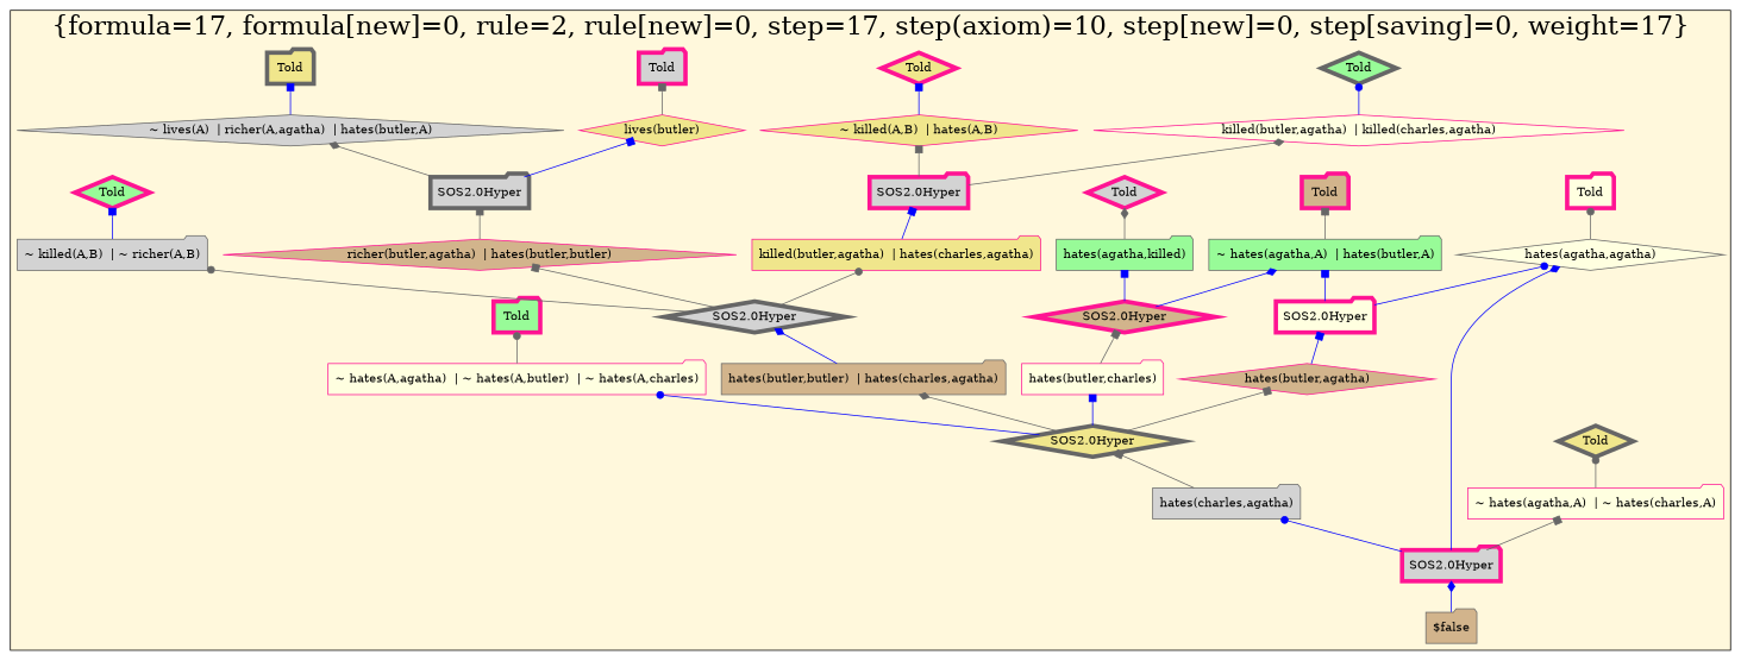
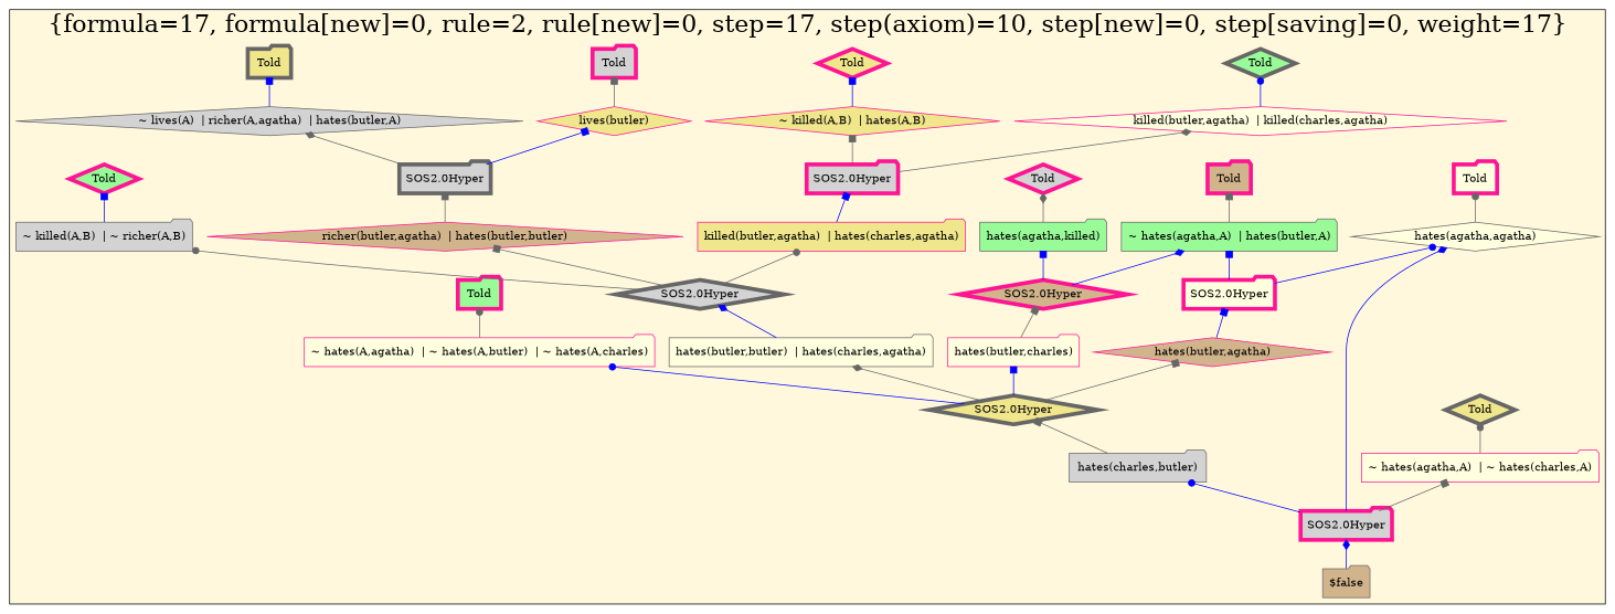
  digraph {
    rankdir=BT
    node [color=deeppink fillcolor=lightgrey shape=folder style=filled]
    edge [arrowhead=box color=gray40]
    n1 [fillcolor=lightyellow label="~ hates(A,agatha)  | ~ hates(A,butler)  | ~ hates(A,charles)"]
-   n2 [color=gray40 fillcolor=tan label="hates(butler,butler)  | hates(charles,agatha)"]
+   n2 [color=gray40 fillcolor=lightyellow label="hates(butler,butler)  | hates(charles,agatha)"]
    n3 [color=gray40 label="~ killed(A,B)  | ~ richer(A,B)"]
    n4 [fillcolor=lightyellow label="hates(butler,charles)"]
-   n5 [color=gray40 label="hates(charles,agatha)"]
+   n5 [color=gray40 label="hates(charles,butler)"]
    n6 [fillcolor=tan label="hates(butler,agatha)" shape=diamond]
    n7 [fillcolor=khaki label="~ killed(A,B)  | hates(A,B)" shape=diamond]
    n8 [fillcolor=tan label="richer(butler,agatha)  | hates(butler,butler)" shape=diamond]
    n9 [color=gray40 fillcolor=tan label="$false"]
    n10 [color=gray40 fillcolor=lightyellow label="hates(agatha,agatha)" shape=diamond]
    n11 [color=gray40 label="~ lives(A)  | richer(A,agatha)  | hates(butler,A)" shape=diamond]
    n12 [fillcolor=lightyellow label="~ hates(agatha,A)  | ~ hates(charles,A)"]
    n13 [fillcolor=khaki label="lives(butler)" shape=diamond]
    n14 [color=gray40 fillcolor=palegreen label="hates(agatha,killed)"]
    n15 [color=gray40 fillcolor=palegreen label="~ hates(agatha,A)  | hates(butler,A)"]
    n16 [fillcolor=khaki label="killed(butler,agatha)  | hates(charles,agatha)"]
    n17 [fillcolor=lightyellow label="killed(butler,agatha)  | killed(charles,agatha)" shape=diamond]
    n18 [label=Told penwidth=5]
    n19 [fillcolor=lightyellow label="SOS2.0Hyper" penwidth=5]
    n20 [color=gray40 fillcolor=khaki label=Told penwidth=5]
    n21 [color=gray40 fillcolor=khaki label=Told penwidth=5 shape=diamond]
    n22 [color=gray40 label="SOS2.0Hyper" penwidth=5]
    n23 [color=gray40 label="SOS2.0Hyper" penwidth=5 shape=diamond]
    n24 [label="SOS2.0Hyper" penwidth=5]
    n25 [fillcolor=tan label="SOS2.0Hyper" penwidth=5 shape=diamond]
    n26 [fillcolor=palegreen label=Told penwidth=5 shape=diamond]
    n27 [fillcolor=tan label=Told penwidth=5]
    n28 [fillcolor=lightyellow label=Told penwidth=5]
    n29 [color=gray40 fillcolor=palegreen label=Told penwidth=5 shape=diamond]
    n30 [fillcolor=khaki label=Told penwidth=5 shape=diamond]
    n31 [label="SOS2.0Hyper" penwidth=5]
    n32 [fillcolor=palegreen label=Told penwidth=5]
    n33 [label=Told penwidth=5 shape=diamond]
    n34 [color=gray40 fillcolor=khaki label="SOS2.0Hyper" penwidth=5 shape=diamond]
    subgraph cluster_1 {
      fillcolor=cornsilk
      fontsize=30
      label="{formula=17, formula[new]=0, rule=2, rule[new]=0, step=17, step(axiom)=10, step[new]=0, step[saving]=0, weight=17}"
      labelloc=b
      style=filled
      n1
      n2
      n3
      n4
      n5
      n6
      n7
      n8
      n9
      n10
      n11
      n12
      n13
      n14
      n15
      n16
      n17
      n18
      n19
      n20
      n21
      n22
      n23
      n24
      n25
      n26
      n27
      n28
      n29
      n30
      n31
      n32
      n33
      n34
    }
    n1 -> n32 [arrowhead=dot]
    n2 -> n23 [arrowhead=diamond color=blue]
    n3 -> n26 [color=blue]
    n4 -> n25
    n5 -> n34
    n6 -> n19 [color=blue]
    n7 -> n30 [color=blue]
    n8 -> n22
    n9 -> n31 [arrowhead=diamond color=blue]
    n10 -> n28 [arrowhead=dot]
    n11 -> n20 [color=blue]
    n12 -> n21 [arrowhead=dot]
    n13 -> n18
    n14 -> n33 [arrowhead=diamond]
    n15 -> n27
    n16 -> n24 [color=blue]
    n17 -> n29 [arrowhead=dot color=blue]
    n19 -> n10 [arrowhead=dot color=blue]
    n19 -> n15 [color=blue]
    n22 -> n11 [arrowhead=diamond]
    n22 -> n13 [color=blue]
    n23 -> n3 [arrowhead=dot]
    n23 -> n8
    n23 -> n16 [arrowhead=dot]
    n24 -> n7
    n24 -> n17 [arrowhead=diamond]
    n25 -> n14 [color=blue]
    n25 -> n15 [arrowhead=diamond color=blue]
    n31 -> n5 [arrowhead=dot color=blue]
    n31 -> n10 [arrowhead=diamond color=blue]
    n31 -> n12
    n34 -> n1 [arrowhead=dot color=blue]
    n34 -> n2 [arrowhead=diamond]
    n34 -> n4 [color=blue]
    n34 -> n6
  }
